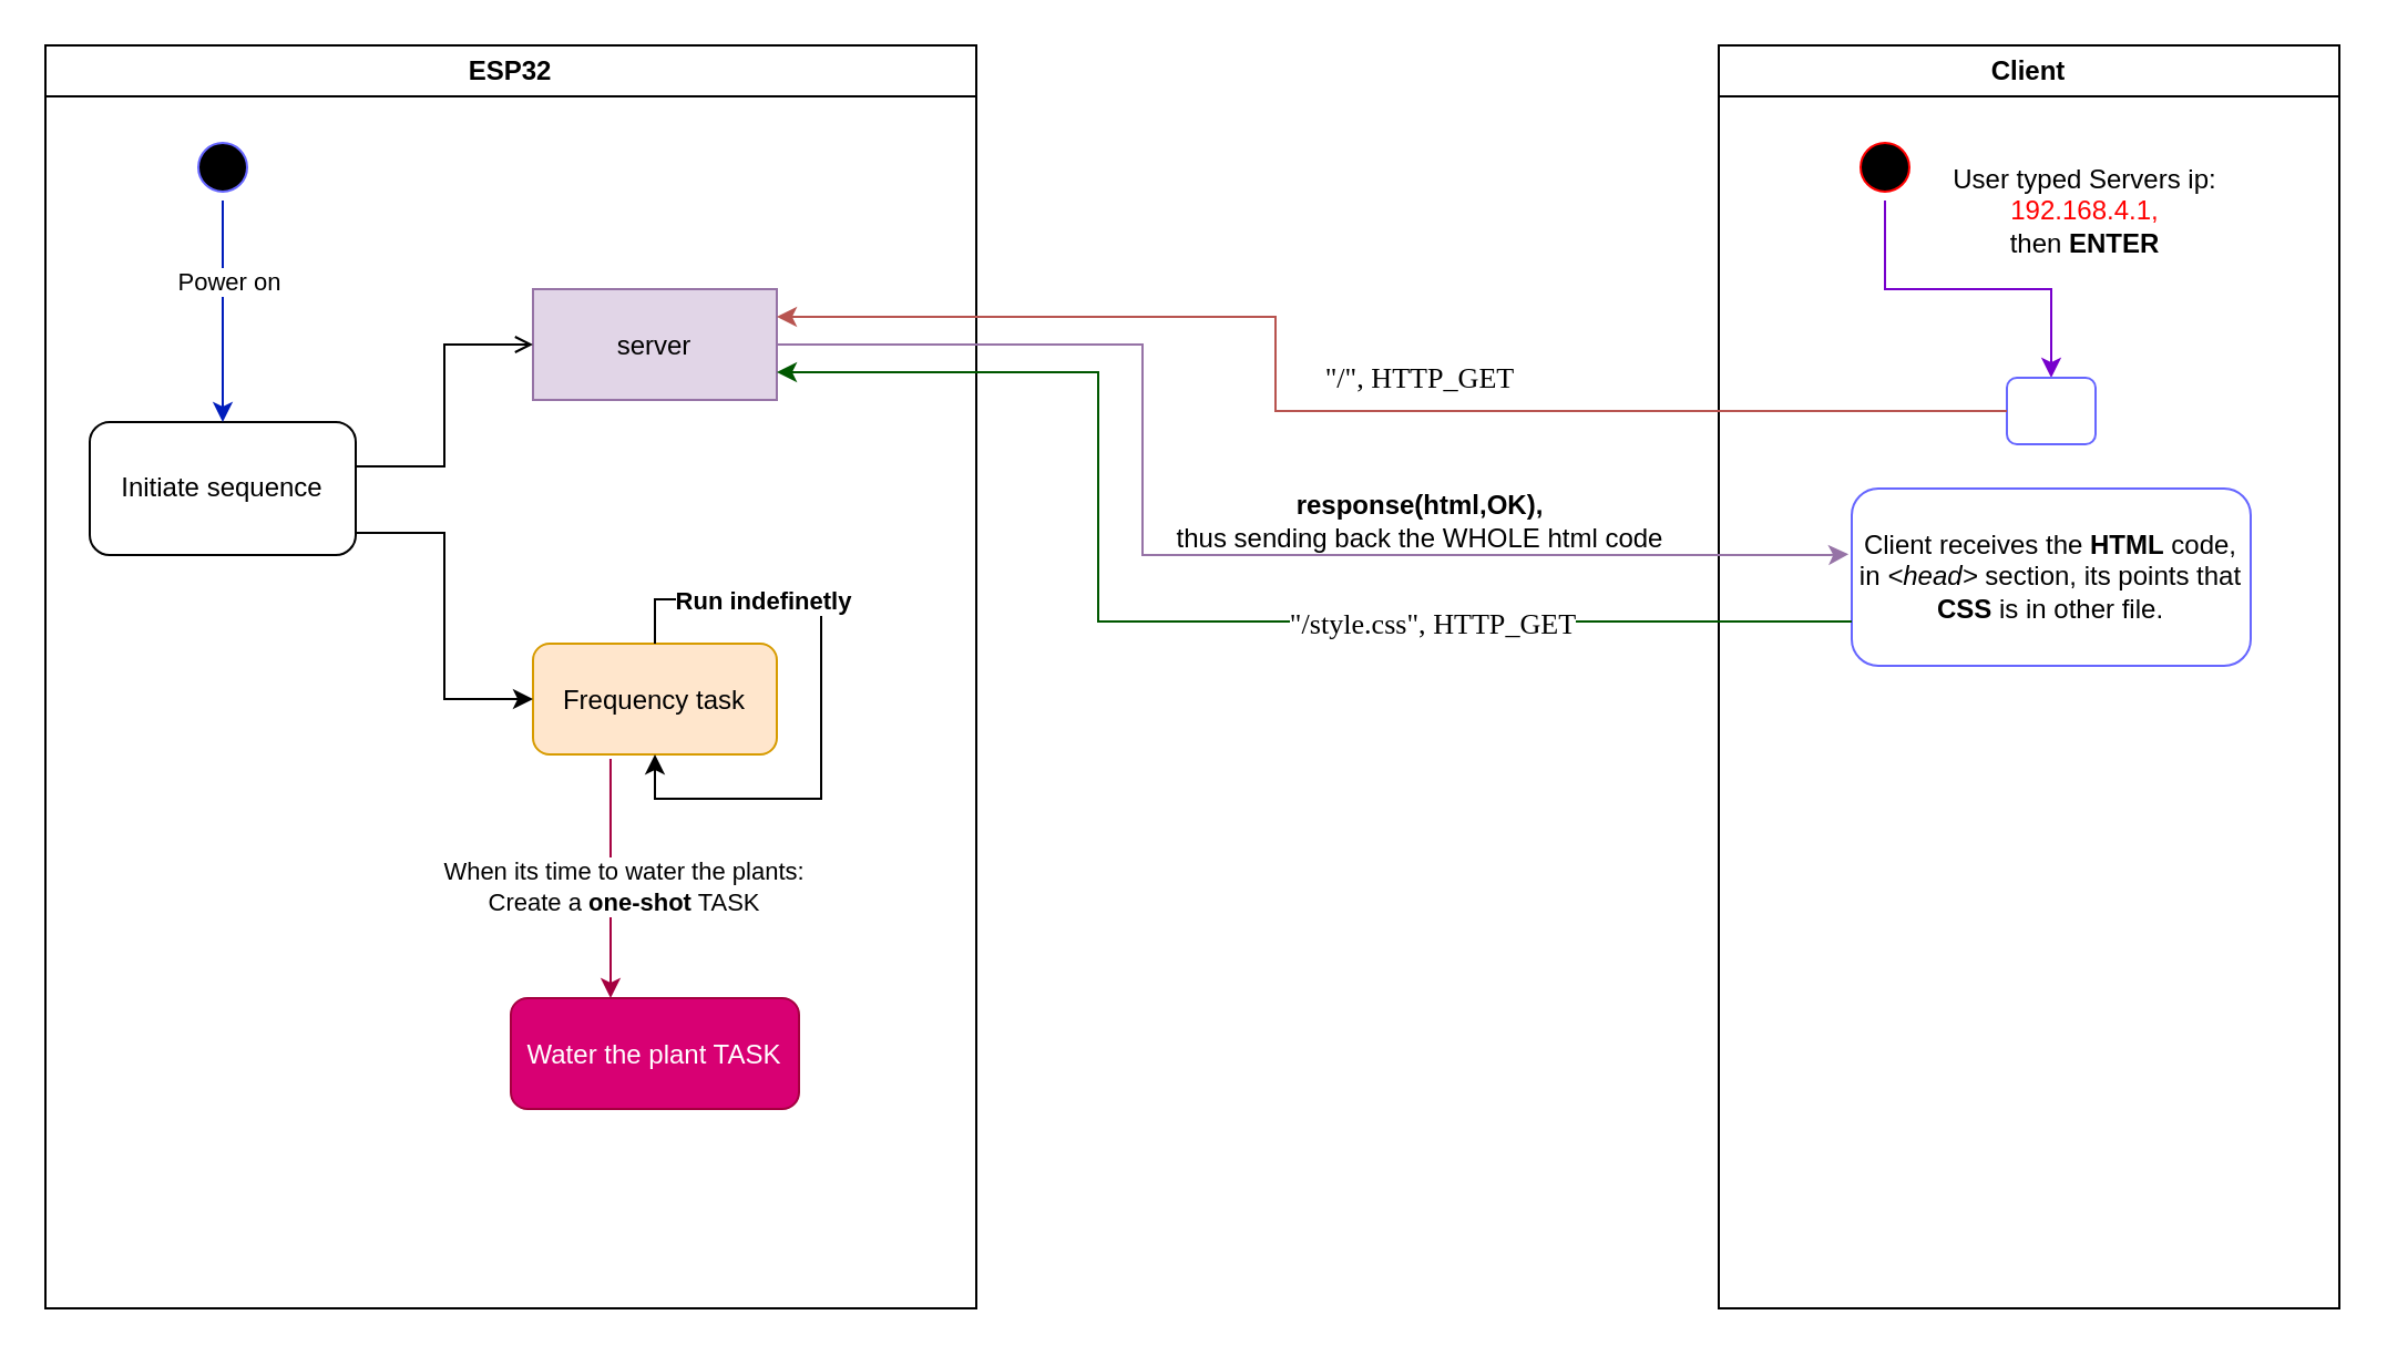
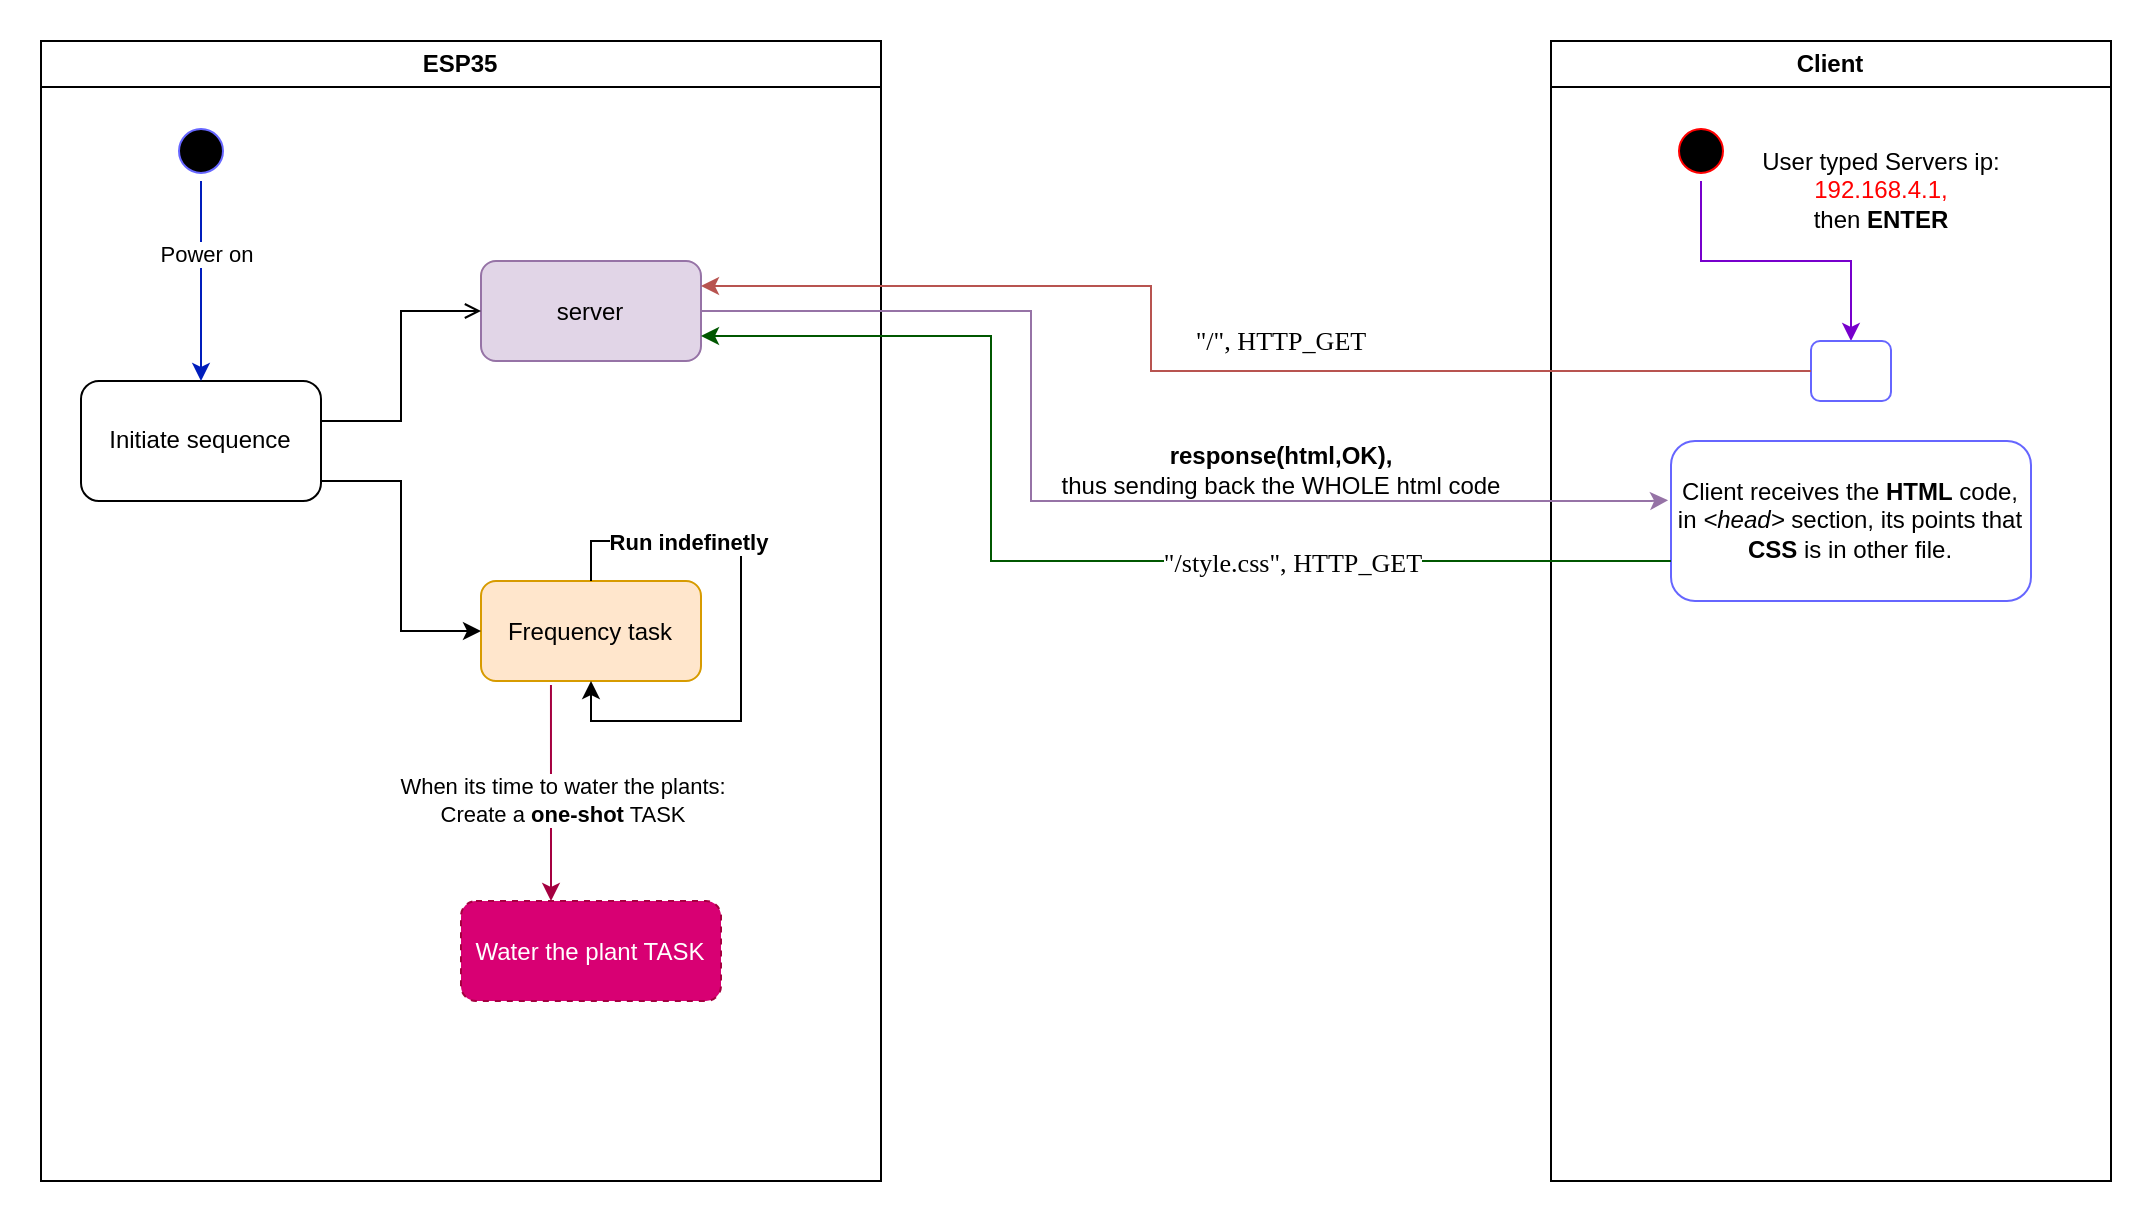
  <mxCell id="0" />
  <mxCell id="1" parent="0" />
- <mxCell id="2" value="ESP32" style="swimlane;whiteSpace=wrap;startSize=23;" parent="1" vertex="1"><mxGeometry x="20" y="20" width="420" height="570" as="geometry" /></mxCell>
- <mxCell id="3" value="server" style="fillColor=#e1d5e7;strokeColor=#9673a6;rounded=0;" parent="2" vertex="1"><mxGeometry x="220" y="110" width="110" height="50" as="geometry" /></mxCell>
+ <mxCell id="2" value="ESP35" style="swimlane;whiteSpace=wrap;startSize=23;" parent="1" vertex="1"><mxGeometry x="20" y="20" width="420" height="570" as="geometry" /></mxCell>
+ <mxCell id="3" value="server" style="fillColor=#e1d5e7;strokeColor=#9673a6;rounded=1;" parent="2" vertex="1"><mxGeometry x="220" y="110" width="110" height="50" as="geometry" /></mxCell>
  <mxCell id="4" style="edgeStyle=orthogonalEdgeStyle;rounded=0;orthogonalLoop=1;jettySize=auto;html=1;exitX=0.318;exitY=1.04;exitDx=0;exitDy=0;exitPerimeter=0;fillColor=#d80073;strokeColor=#A50040;" edge="1" parent="2" source="6" target="7"><mxGeometry relative="1" as="geometry"><Array as="points"><mxPoint x="255" y="400" /><mxPoint x="255" y="400" /></Array></mxGeometry></mxCell>
  <mxCell id="5" value="When its time to water the plants:&lt;br&gt;Create a &lt;b&gt;one-shot&lt;/b&gt; TASK" style="edgeLabel;html=1;align=center;verticalAlign=middle;resizable=0;points=[];" vertex="1" connectable="0" parent="4"><mxGeometry x="-0.204" y="2" relative="1" as="geometry"><mxPoint x="3.01" y="15" as="offset" /></mxGeometry></mxCell>
  <mxCell id="6" value="Frequency task" style="fillColor=#ffe6cc;strokeColor=#d79b00;rounded=1;" parent="2" vertex="1"><mxGeometry x="220" y="270" width="110" height="50" as="geometry" /></mxCell>
- <mxCell id="7" value="Water the plant TASK" style="fillColor=#d80073;strokeColor=#A50040;fontColor=#ffffff;rounded=1;" parent="2" vertex="1"><mxGeometry x="210" y="430" width="130" height="50" as="geometry" /></mxCell>
+ <mxCell id="7" value="Water the plant TASK" style="fillColor=#d80073;strokeColor=#A50040;fontColor=#ffffff;rounded=1;dashed=1;" parent="2" vertex="1"><mxGeometry x="210" y="430" width="130" height="50" as="geometry" /></mxCell>
  <mxCell id="8" style="edgeStyle=orthogonalEdgeStyle;rounded=0;orthogonalLoop=1;jettySize=auto;html=1;entryX=0.5;entryY=1;entryDx=0;entryDy=0;" edge="1" parent="2" source="6" target="6"><mxGeometry relative="1" as="geometry" /></mxCell>
  <mxCell id="9" value="&lt;b&gt;Run indefinetly&lt;/b&gt;" style="edgeLabel;html=1;align=center;verticalAlign=middle;resizable=0;points=[];" vertex="1" connectable="0" parent="8"><mxGeometry x="-0.514" relative="1" as="geometry"><mxPoint as="offset" /></mxGeometry></mxCell>
  <mxCell id="10" style="edgeStyle=orthogonalEdgeStyle;rounded=0;orthogonalLoop=1;jettySize=auto;html=1;entryX=0;entryY=0.5;entryDx=0;entryDy=0;endArrow=open;" edge="1" parent="2" source="12" target="3"><mxGeometry relative="1" as="geometry"><Array as="points"><mxPoint x="180" y="190" /><mxPoint x="180" y="135" /></Array></mxGeometry></mxCell>
  <mxCell id="11" style="edgeStyle=orthogonalEdgeStyle;rounded=0;orthogonalLoop=1;jettySize=auto;html=1;entryX=0;entryY=0.5;entryDx=0;entryDy=0;" edge="1" parent="2" source="12" target="6"><mxGeometry relative="1" as="geometry"><Array as="points"><mxPoint x="180" y="220" /><mxPoint x="180" y="295" /></Array></mxGeometry></mxCell>
  <mxCell id="12" value="Initiate sequence" style="rounded=1;whiteSpace=wrap;html=1;" vertex="1" parent="2"><mxGeometry x="20" y="170" width="120" height="60" as="geometry" /></mxCell>
  <mxCell id="13" style="edgeStyle=orthogonalEdgeStyle;rounded=0;orthogonalLoop=1;jettySize=auto;html=1;fillColor=#0050ef;strokeColor=#001DBC;" edge="1" parent="2" source="15" target="12"><mxGeometry relative="1" as="geometry" /></mxCell>
  <mxCell id="14" value="Power on" style="edgeLabel;html=1;align=center;verticalAlign=middle;resizable=0;points=[];" vertex="1" connectable="0" parent="13"><mxGeometry x="-0.28" y="2" relative="1" as="geometry"><mxPoint as="offset" /></mxGeometry></mxCell>
  <mxCell id="15" value="" style="ellipse;shape=startState;fillColor=#000000;strokeColor=#6666FF;" vertex="1" parent="2"><mxGeometry x="65" y="40" width="30" height="30" as="geometry" /></mxCell>
  <mxCell id="16" value="Client" style="swimlane;whiteSpace=wrap" parent="1" vertex="1"><mxGeometry x="775" y="20" width="280" height="570" as="geometry" /></mxCell>
  <mxCell id="17" style="edgeStyle=orthogonalEdgeStyle;rounded=0;orthogonalLoop=1;jettySize=auto;html=1;entryX=0.5;entryY=0;entryDx=0;entryDy=0;fillColor=#aa00ff;strokeColor=#7700CC;" edge="1" parent="16" source="18" target="19"><mxGeometry relative="1" as="geometry"><Array as="points"><mxPoint x="75" y="110" /><mxPoint x="150" y="110" /></Array></mxGeometry></mxCell>
  <mxCell id="18" value="" style="ellipse;shape=startState;fillColor=#000000;strokeColor=#ff0000;" parent="16" vertex="1"><mxGeometry x="60" y="40" width="30" height="30" as="geometry" /></mxCell>
  <mxCell id="19" value="" style="rounded=1;whiteSpace=wrap;html=1;strokeColor=#6666FF;" vertex="1" parent="16"><mxGeometry x="130" y="150" width="40" height="30" as="geometry" /></mxCell>
  <mxCell id="20" value="User typed Servers ip: &lt;br&gt;&lt;font color=&quot;#ff0000&quot;&gt;192.168.4.1, &lt;/font&gt;&lt;br&gt;then &lt;b&gt;ENTER&lt;/b&gt;" style="text;html=1;align=center;verticalAlign=middle;resizable=0;points=[];autosize=1;" vertex="1" parent="16"><mxGeometry x="100" y="50" width="130" height="50" as="geometry" /></mxCell>
  <mxCell id="21" value="Client receives the &lt;b&gt;HTML&lt;/b&gt; code,&lt;br&gt;in &lt;i&gt;&amp;lt;head&amp;gt;&lt;/i&gt; section, its points that &lt;b&gt;CSS&lt;/b&gt; is in other file." style="rounded=1;whiteSpace=wrap;html=1;strokeColor=#6666FF;" vertex="1" parent="16"><mxGeometry x="60" y="200" width="180" height="80" as="geometry" /></mxCell>
  <mxCell id="22" style="edgeStyle=orthogonalEdgeStyle;rounded=0;orthogonalLoop=1;jettySize=auto;html=1;exitX=0;exitY=0.5;exitDx=0;exitDy=0;fillColor=#f8cecc;strokeColor=#b85450;entryX=1;entryY=0.25;entryDx=0;entryDy=0;" edge="1" parent="1" source="19" target="3"><mxGeometry relative="1" as="geometry"><mxPoint x="225" y="143" as="targetPoint" /><Array as="points"><mxPoint x="575" y="185" /><mxPoint x="575" y="143" /></Array></mxGeometry></mxCell>
  <mxCell id="23" value="&lt;pre style=&quot;font-family: &amp;#34;jetbrains mono&amp;#34; ; font-size: 9.8pt&quot;&gt;&quot;/&quot;, HTTP_GET&lt;/pre&gt;" style="text;html=1;align=center;verticalAlign=middle;resizable=0;points=[];autosize=1;" vertex="1" parent="1"><mxGeometry x="590" y="145" width="100" height="50" as="geometry" /></mxCell>
  <mxCell id="24" style="edgeStyle=orthogonalEdgeStyle;rounded=0;orthogonalLoop=1;jettySize=auto;html=1;fillColor=#e1d5e7;strokeColor=#9673a6;exitX=1;exitY=0.5;exitDx=0;exitDy=0;entryX=-0.008;entryY=0.371;entryDx=0;entryDy=0;entryPerimeter=0;" edge="1" parent="1" source="3" target="21"><mxGeometry relative="1" as="geometry"><mxPoint x="825" y="240" as="targetPoint" /><Array as="points"><mxPoint x="515" y="155" /><mxPoint x="515" y="250" /><mxPoint x="825" y="250" /></Array></mxGeometry></mxCell>
  <mxCell id="25" value="&lt;b&gt;response(html,OK),&lt;/b&gt; &lt;br&gt;thus sending back the WHOLE html code" style="text;html=1;align=center;verticalAlign=middle;resizable=0;points=[];autosize=1;" vertex="1" parent="1"><mxGeometry x="525" y="220" width="230" height="30" as="geometry" /></mxCell>
  <mxCell id="26" style="edgeStyle=orthogonalEdgeStyle;rounded=0;orthogonalLoop=1;jettySize=auto;html=1;entryX=1;entryY=0.75;entryDx=0;entryDy=0;fillColor=#008a00;strokeColor=#005700;exitX=0;exitY=0.75;exitDx=0;exitDy=0;" edge="1" parent="1" source="21" target="3"><mxGeometry relative="1" as="geometry"><Array as="points"><mxPoint x="495" y="280" /><mxPoint x="495" y="168" /></Array></mxGeometry></mxCell>
  <mxCell id="27" value="&lt;pre style=&quot;font-family: &amp;#34;jetbrains mono&amp;#34; ; font-size: 9.8pt&quot;&gt;&lt;span&gt;&quot;/style.css&quot;&lt;/span&gt;, HTTP_GET&lt;/pre&gt;" style="edgeLabel;html=1;align=center;verticalAlign=middle;resizable=0;points=[];" vertex="1" connectable="0" parent="26"><mxGeometry x="-0.463" y="-1" relative="1" as="geometry"><mxPoint x="-29.17" y="1" as="offset" /></mxGeometry></mxCell>
